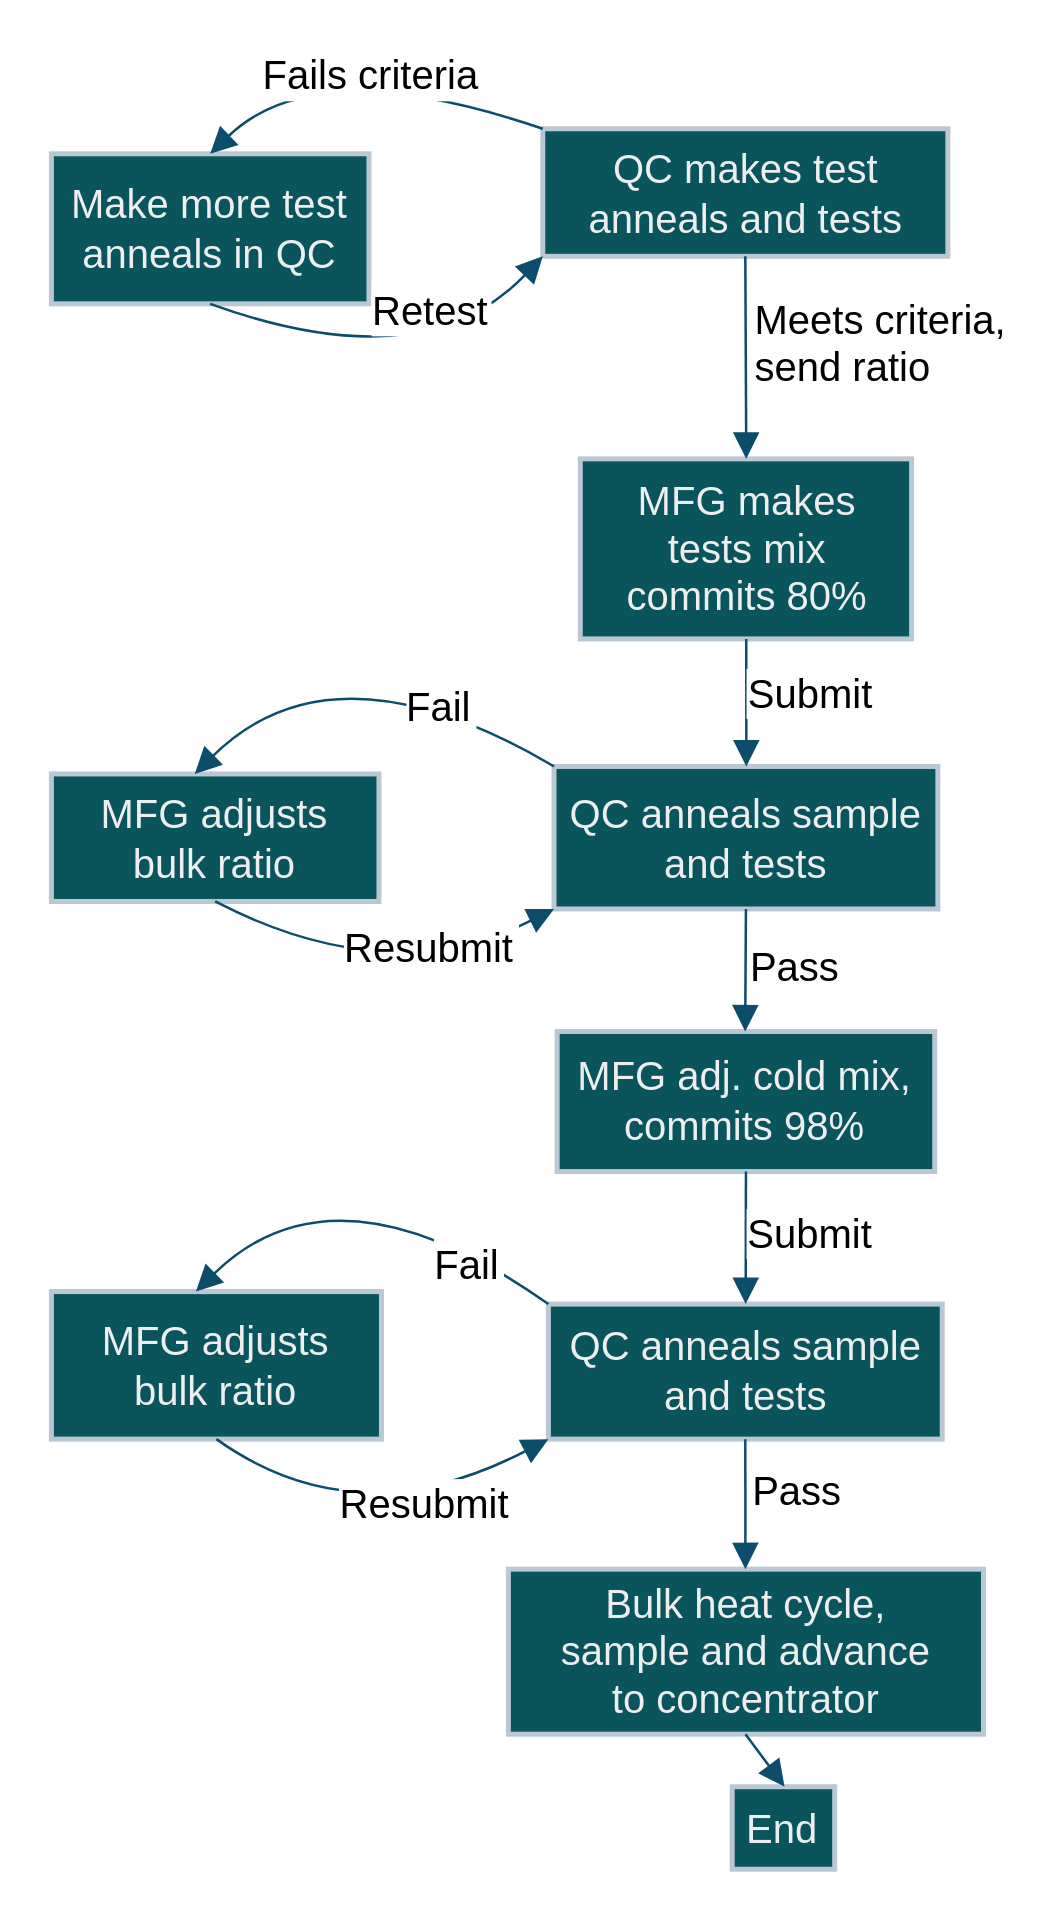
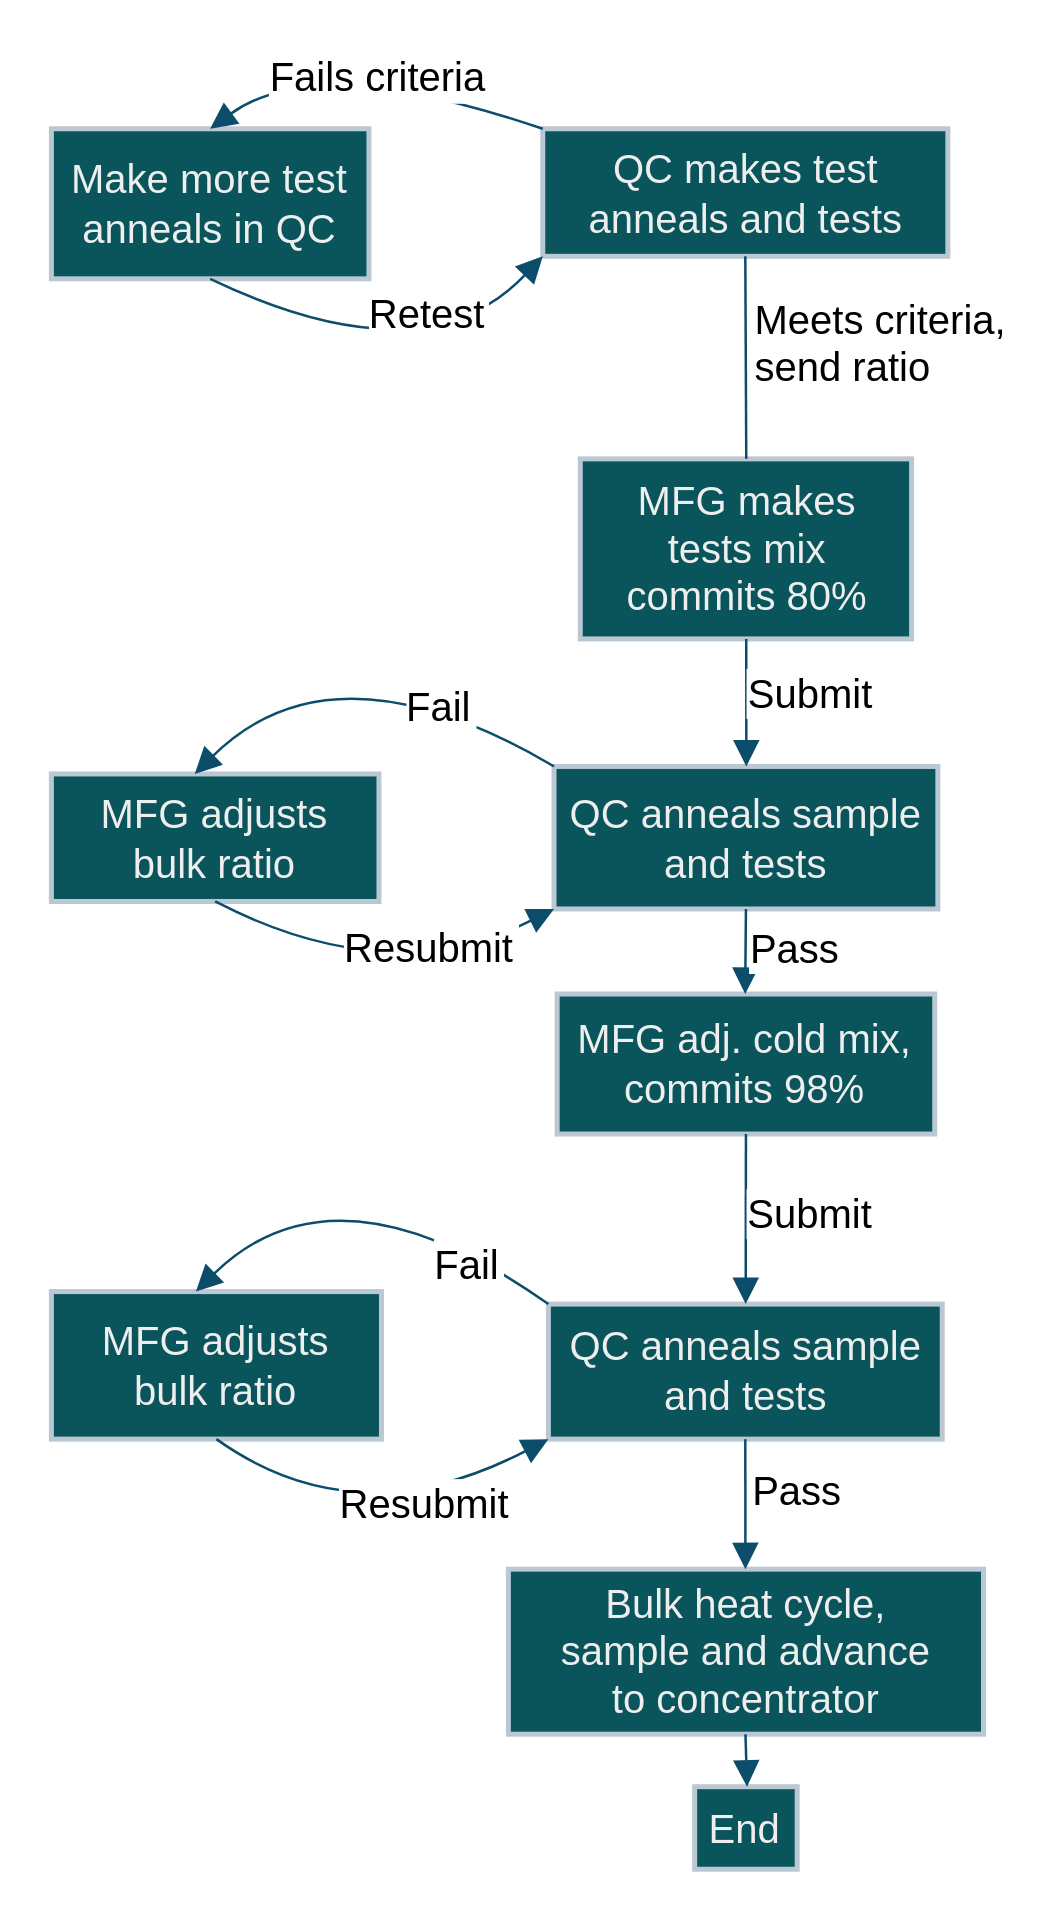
  <mxCell id="0" />
  <mxCell id="1" parent="0" />
  <mxCell id="2" value="QC makes test &#10;anneals and tests" style="whiteSpace=wrap;strokeWidth=2;fontSize=16;labelBackgroundColor=none;fillColor=#09555B;strokeColor=#BAC8D3;fontColor=#EEEEEE;" vertex="1" parent="1"><mxGeometry x="216.5" y="51" width="162" height="51" as="geometry" /></mxCell>
- <mxCell id="3" value="Make more test&#10;anneals in QC" style="whiteSpace=wrap;strokeWidth=2;fontSize=16;labelBackgroundColor=none;fillColor=#09555B;strokeColor=#BAC8D3;fontColor=#EEEEEE;" vertex="1" parent="1"><mxGeometry x="20" y="61" width="127" height="60" as="geometry" /></mxCell>
+ <mxCell id="3" value="Make more test&#10;anneals in QC" style="whiteSpace=wrap;strokeWidth=2;fontSize=16;labelBackgroundColor=none;fillColor=#09555B;strokeColor=#BAC8D3;fontColor=#EEEEEE;" vertex="1" parent="1"><mxGeometry x="20" y="51" width="127" height="60" as="geometry" /></mxCell>
  <mxCell id="4" value="MFG makes &#10;tests mix &#10;commits 80%" style="whiteSpace=wrap;strokeWidth=2;fontSize=16;labelBackgroundColor=none;fillColor=#09555B;strokeColor=#BAC8D3;fontColor=#EEEEEE;" vertex="1" parent="1"><mxGeometry x="231.5" y="183" width="132.5" height="72" as="geometry" /></mxCell>
  <mxCell id="5" value="QC anneals sample&#10;and tests" style="whiteSpace=wrap;strokeWidth=2;fontSize=16;labelBackgroundColor=none;fillColor=#09555B;strokeColor=#BAC8D3;fontColor=#EEEEEE;" vertex="1" parent="1"><mxGeometry x="221" y="306" width="153.5" height="57" as="geometry" /></mxCell>
  <mxCell id="6" value="MFG adjusts&#10;bulk ratio" style="whiteSpace=wrap;strokeWidth=2;fontSize=16;labelBackgroundColor=none;fillColor=#09555B;strokeColor=#BAC8D3;fontColor=#EEEEEE;" vertex="1" parent="1"><mxGeometry x="20" y="309" width="131" height="51" as="geometry" /></mxCell>
- <mxCell id="7" value="MFG adj. cold mix,&#10;commits 98%" style="whiteSpace=wrap;strokeWidth=2;fontSize=16;labelBackgroundColor=none;fillColor=#09555B;strokeColor=#BAC8D3;fontColor=#EEEEEE;" vertex="1" parent="1"><mxGeometry x="222.25" y="412" width="151" height="56" as="geometry" /></mxCell>
+ <mxCell id="7" value="MFG adj. cold mix,&#10;commits 98%" style="whiteSpace=wrap;strokeWidth=2;fontSize=16;labelBackgroundColor=none;fillColor=#09555B;strokeColor=#BAC8D3;fontColor=#EEEEEE;" vertex="1" parent="1"><mxGeometry x="222.25" y="397" width="151" height="56" as="geometry" /></mxCell>
  <mxCell id="8" value="QC anneals sample &#10;and tests" style="whiteSpace=wrap;strokeWidth=2;fontSize=16;labelBackgroundColor=none;fillColor=#09555B;strokeColor=#BAC8D3;fontColor=#EEEEEE;" vertex="1" parent="1"><mxGeometry x="218.75" y="521" width="157.5" height="54" as="geometry" /></mxCell>
  <mxCell id="9" value="Bulk heat cycle, &#10;sample and advance &#10;to concentrator" style="whiteSpace=wrap;strokeWidth=2;fontSize=16;labelBackgroundColor=none;fillColor=#09555B;strokeColor=#BAC8D3;fontColor=#EEEEEE;" vertex="1" parent="1"><mxGeometry x="202.75" y="627" width="190" height="66" as="geometry" /></mxCell>
- <mxCell id="10" value="End" style="whiteSpace=wrap;strokeWidth=2;fontSize=16;labelBackgroundColor=none;fillColor=#09555B;strokeColor=#BAC8D3;fontColor=#EEEEEE;" vertex="1" parent="1"><mxGeometry x="292.25" y="714" width="41" height="33" as="geometry" /></mxCell>
+ <mxCell id="10" value="End" style="whiteSpace=wrap;strokeWidth=2;fontSize=16;labelBackgroundColor=none;fillColor=#09555B;strokeColor=#BAC8D3;fontColor=#EEEEEE;" vertex="1" parent="1"><mxGeometry x="277.25" y="714" width="41" height="33" as="geometry" /></mxCell>
  <mxCell id="11" value="Fails criteria" style="curved=1;startArrow=none;endArrow=block;exitX=0;exitY=0;entryX=0.5;entryY=0.006;rounded=0;fontSize=16;startSize=8;endSize=8;exitDx=0;exitDy=0;labelBackgroundColor=default;strokeColor=#0B4D6A;fontColor=default;" edge="1" parent="1" source="2" target="3"><mxGeometry x="-0.072" y="1" relative="1" as="geometry"><Array as="points"><mxPoint x="126" y="20" /></Array><mxPoint as="offset" /></mxGeometry></mxCell>
  <mxCell id="12" value="Retest" style="curved=1;startArrow=none;endArrow=block;entryX=0;entryY=1;rounded=0;fontSize=16;startSize=8;endSize=8;entryDx=0;entryDy=0;exitX=0.5;exitY=1;exitDx=0;exitDy=0;labelBackgroundColor=default;strokeColor=#0B4D6A;fontColor=default;" edge="1" parent="1" source="3" target="2"><mxGeometry x="0.42" y="18" relative="1" as="geometry"><Array as="points"><mxPoint x="169" y="152" /></Array><mxPoint x="0" y="144" as="sourcePoint" /><mxPoint as="offset" /></mxGeometry></mxCell>
- <mxCell id="13" value="Meets criteria,&#10;send ratio" style="curved=1;startArrow=none;endArrow=block;exitX=0.5;exitY=1;entryX=0.501;entryY=0.006;rounded=0;fontSize=16;startSize=8;endSize=8;exitDx=0;exitDy=0;align=left;labelBackgroundColor=default;strokeColor=#0B4D6A;fontColor=default;" edge="1" parent="1" source="2" target="4"><mxGeometry x="-0.16" y="2" relative="1" as="geometry"><Array as="points" /><mxPoint as="offset" /></mxGeometry></mxCell>
+ <mxCell id="13" value="Meets criteria,&#10;send ratio" style="curved=1;startArrow=none;endArrow=none;exitX=0.5;exitY=1;entryX=0.501;entryY=0.006;rounded=0;fontSize=16;startSize=8;endSize=8;exitDx=0;exitDy=0;align=left;labelBackgroundColor=default;strokeColor=#0B4D6A;fontColor=default;" edge="1" parent="1" source="2" target="4"><mxGeometry x="-0.16" y="2" relative="1" as="geometry"><Array as="points" /><mxPoint as="offset" /></mxGeometry></mxCell>
  <mxCell id="14" value="Submit" style="curved=1;startArrow=none;endArrow=block;exitX=0.501;exitY=1.018;entryX=0.501;entryY=1.156e-7;rounded=0;fontSize=16;startSize=8;endSize=8;labelBackgroundColor=default;strokeColor=#0B4D6A;fontColor=default;" edge="1" parent="1" source="4" target="5"><mxGeometry x="-0.175" y="26" relative="1" as="geometry"><Array as="points" /><mxPoint as="offset" /></mxGeometry></mxCell>
  <mxCell id="15" value="Fail" style="curved=1;startArrow=none;endArrow=block;exitX=0;exitY=0;entryX=0.437;entryY=-0.006;rounded=0;fontSize=16;startSize=8;endSize=8;exitDx=0;exitDy=0;labelBackgroundColor=default;strokeColor=#0B4D6A;fontColor=default;" edge="1" parent="1" source="5" target="6"><mxGeometry x="-0.427" y="2" relative="1" as="geometry"><Array as="points"><mxPoint x="133" y="254" /></Array><mxPoint as="offset" /></mxGeometry></mxCell>
  <mxCell id="16" value="Resubmit" style="curved=1;startArrow=none;endArrow=block;entryX=0;entryY=1;rounded=0;fontSize=16;startSize=8;endSize=8;exitX=0.5;exitY=1;exitDx=0;exitDy=0;entryDx=0;entryDy=0;labelBackgroundColor=default;strokeColor=#0B4D6A;fontColor=default;" edge="1" parent="1" source="6"><mxGeometry x="0.332" y="9" relative="1" as="geometry"><Array as="points"><mxPoint x="155" y="396" /></Array><mxPoint x="41.5" y="367" as="sourcePoint" /><mxPoint x="221" y="363" as="targetPoint" /><mxPoint as="offset" /></mxGeometry></mxCell>
  <mxCell id="17" value="Pass" style="curved=1;startArrow=none;endArrow=block;exitX=0.5;exitY=1;entryX=0.498;entryY=-0.006;rounded=0;fontSize=16;startSize=8;endSize=8;exitDx=0;exitDy=0;labelBackgroundColor=default;strokeColor=#0B4D6A;fontColor=default;" edge="1" parent="1" source="5" target="7"><mxGeometry x="-0.107" y="20" relative="1" as="geometry"><Array as="points" /><mxPoint x="299" y="395" as="sourcePoint" /><mxPoint as="offset" /></mxGeometry></mxCell>
  <mxCell id="18" value="Submit" style="curved=1;startArrow=none;endArrow=block;exitX=0.5;exitY=1;entryX=0.501;entryY=-0.012;rounded=0;fontSize=16;startSize=8;endSize=8;exitDx=0;exitDy=0;labelBackgroundColor=default;strokeColor=#0B4D6A;fontColor=default;" edge="1" parent="1" source="7" target="8"><mxGeometry x="-0.098" y="26" relative="1" as="geometry"><Array as="points" /><mxPoint x="296.233" y="525" as="sourcePoint" /><mxPoint as="offset" /></mxGeometry></mxCell>
  <mxCell id="19" value="Pass" style="curved=1;startArrow=none;endArrow=block;exitX=0.5;exitY=1;entryX=0.499;entryY=0.012;rounded=0;fontSize=16;startSize=8;endSize=8;exitDx=0;exitDy=0;labelBackgroundColor=default;strokeColor=#0B4D6A;fontColor=default;" edge="1" parent="1" source="8" target="9"><mxGeometry x="-0.231" y="21" relative="1" as="geometry"><Array as="points" /><mxPoint as="offset" /></mxGeometry></mxCell>
  <mxCell id="20" value="" style="curved=1;startArrow=none;endArrow=block;exitX=0.499;exitY=1.024;entryX=0.511;entryY=-0.006;rounded=0;fontSize=16;startSize=8;endSize=8;labelBackgroundColor=none;strokeColor=#0B4D6A;fontColor=default;" edge="1" parent="1" source="9" target="10"><mxGeometry relative="1" as="geometry"><Array as="points" /></mxGeometry></mxCell>
  <mxCell id="21" value="MFG adjusts&#10;bulk ratio" style="whiteSpace=wrap;strokeWidth=2;fontSize=16;labelBackgroundColor=none;fillColor=#09555B;strokeColor=#BAC8D3;fontColor=#EEEEEE;" vertex="1" parent="1"><mxGeometry x="20" y="516" width="132" height="59" as="geometry" /></mxCell>
  <mxCell id="22" value="Fail" style="curved=1;startArrow=none;endArrow=block;exitX=0;exitY=0;entryX=0.437;entryY=-0.006;rounded=0;fontSize=16;startSize=8;endSize=8;exitDx=0;exitDy=0;labelBackgroundColor=default;strokeColor=#0B4D6A;fontColor=default;" edge="1" parent="1" target="21" source="8"><mxGeometry x="-0.6" y="5" relative="1" as="geometry"><Array as="points"><mxPoint x="134" y="461" /></Array><mxPoint x="257" y="520" as="sourcePoint" /><mxPoint as="offset" /></mxGeometry></mxCell>
  <mxCell id="23" value="Resubmit" style="curved=1;startArrow=none;endArrow=block;rounded=0;fontSize=16;startSize=8;endSize=8;exitX=0.5;exitY=1;exitDx=0;exitDy=0;entryX=0;entryY=1;entryDx=0;entryDy=0;labelBackgroundColor=default;strokeColor=#0B4D6A;fontColor=default;" edge="1" parent="1" source="21" target="8"><mxGeometry x="0.295" relative="1" as="geometry"><Array as="points"><mxPoint x="142" y="615" /></Array><mxPoint x="253" y="545" as="targetPoint" /><mxPoint x="-1" as="offset" /></mxGeometry></mxCell>
